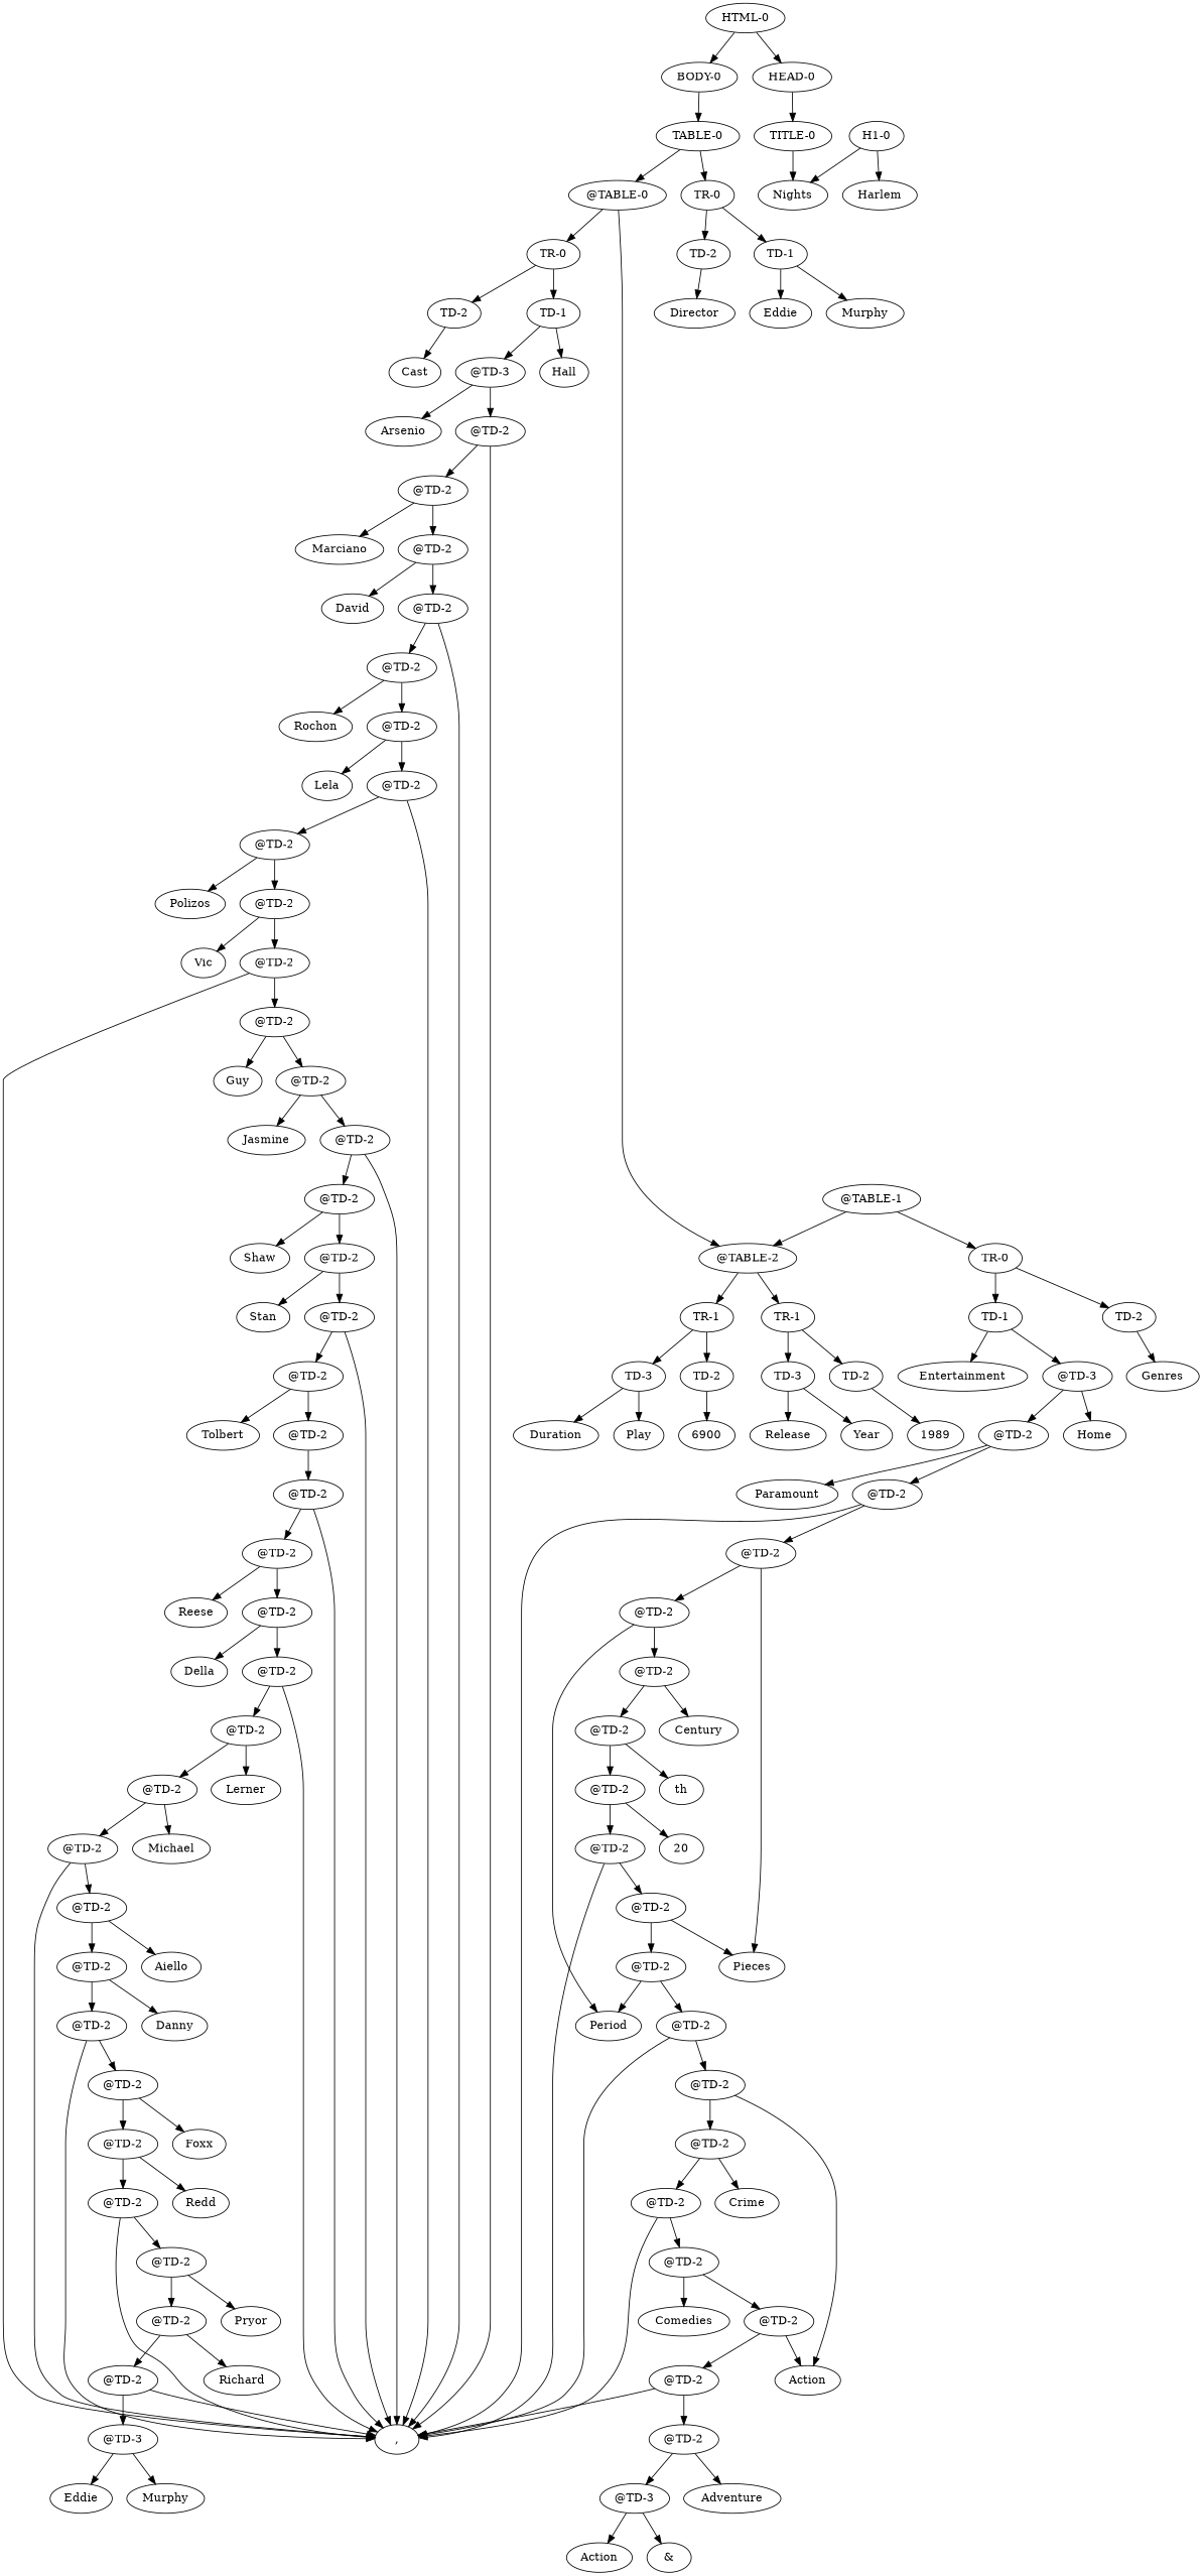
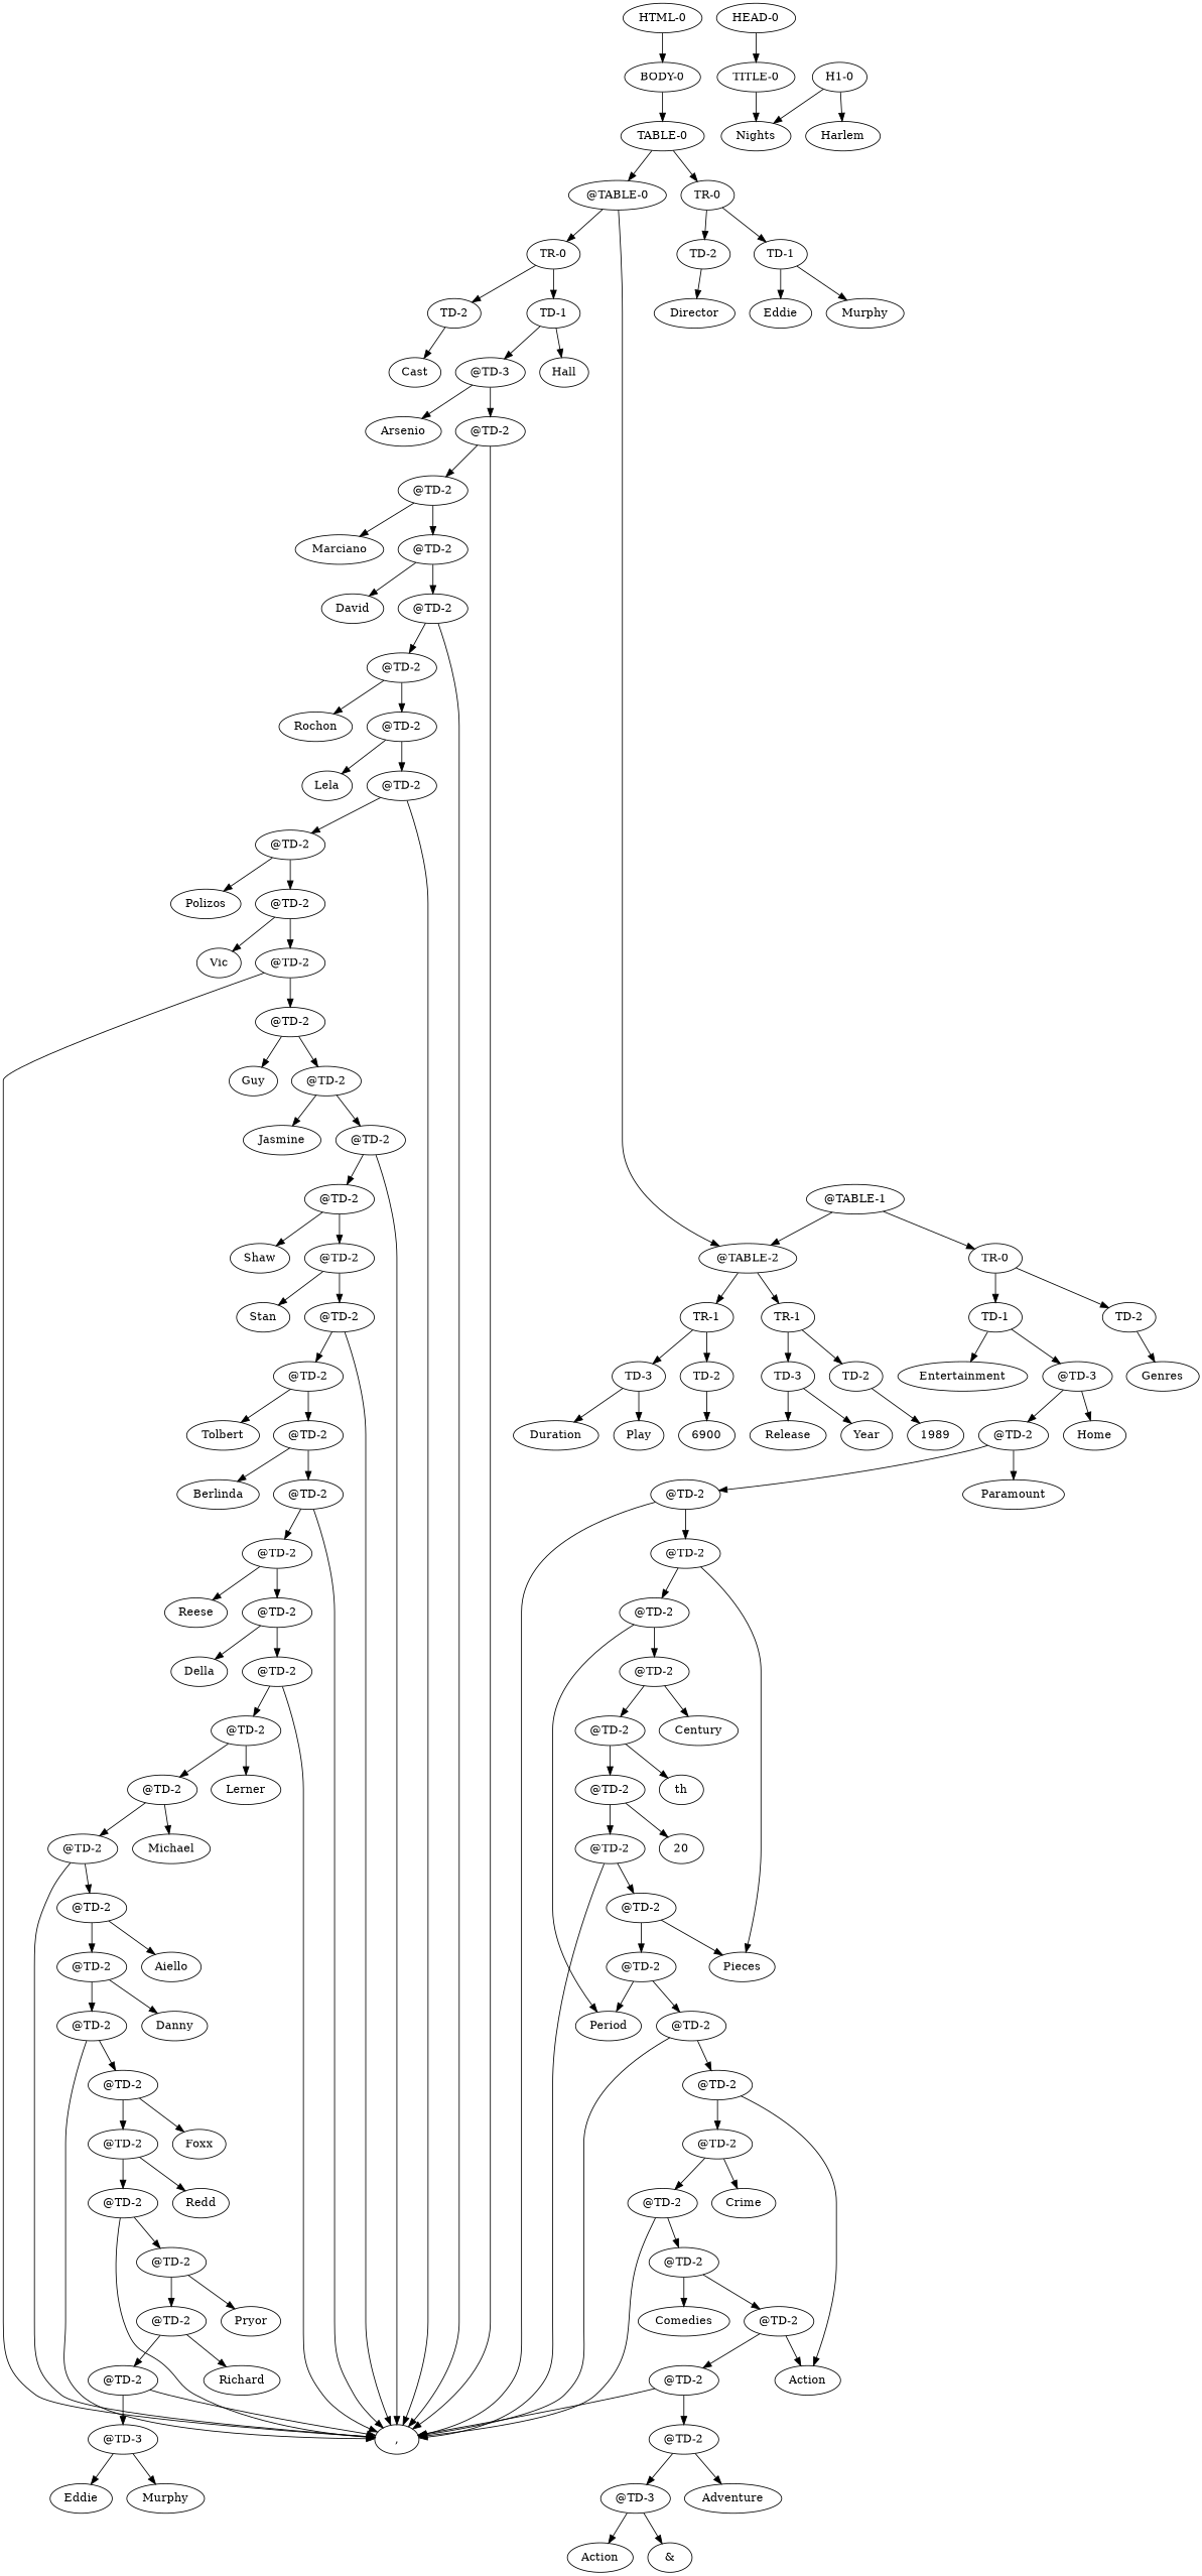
  digraph {
    n1 [label="HTML-0"]
    n2 [label="HEAD-0"]
    n3 [label="BODY-0"]
    n4 [label="TITLE-0"]
    n5 [label="TABLE-0"]
    n6 [label=Nights]
    n7 [label=Harlem]
    n8 [label="H1-0"]
    n9 [label="@TABLE-0"]
    n10 [label="TR-0"]
    n11 [label="TR-0"]
    n12 [label="@TABLE-2"]
    n13 [label="TD-2"]
    n14 [label="TD-1"]
    n15 [label="@TABLE-1"]
    n16 [label="TR-0"]
    n17 [label="TD-2"]
    n18 [label="TD-1"]
    n19 [label="TR-1"]
    n20 [label="TR-1"]
    n21 [label="TD-2"]
    n22 [label="TD-1"]
    n23 [label="TD-3"]
    n24 [label="TD-2"]
    n25 [label="TD-3"]
    n26 [label="TD-2"]
    n27 [label=Release]
    n28 [label=Year]
    n29 [label=1989]
    n30 [label=Play]
    n31 [label=Duration]
    n32 [label=6900]
    n33 [label=Genres]
    n34 [label="@TD-3"]
    n35 [label=Entertainment]
    n36 [label="@TD-2"]
    n37 [label=Home]
    n38 [label="@TD-2"]
    n39 [label=Paramount]
    n40 [label="@TD-2"]
    n41 [label=","]
    n42 [label="@TD-2"]
    n43 [label=Pieces]
    n44 [label="@TD-2"]
    n45 [label=Period]
    n46 [label="@TD-2"]
    n47 [label=Century]
    n48 [label="@TD-2"]
    n49 [label=th]
    n50 [label="@TD-2"]
    n51 [label=20]
    n52 [label="@TD-2"]
    n53 [label="@TD-2"]
    n54 [label="@TD-2"]
    n55 [label="@TD-2"]
    n56 [label="@TD-2"]
    n57 [label=Action]
    n58 [label="@TD-2"]
    n59 [label=Crime]
    n60 [label="@TD-2"]
    n61 [label="@TD-2"]
    n62 [label=Comedies]
    n63 [label="@TD-2"]
    n64 [label="@TD-2"]
    n65 [label="@TD-3"]
    n66 [label=Adventure]
    n67 [label=Action]
    n68 [label="&"]
    n69 [label=Cast]
    n70 [label="@TD-3"]
    n71 [label=Hall]
    n72 [label="@TD-2"]
    n73 [label=Arsenio]
    n74 [label="@TD-2"]
    n75 [label="@TD-2"]
    n76 [label=Marciano]
    n77 [label="@TD-2"]
    n78 [label=David]
    n79 [label="@TD-2"]
    n80 [label="@TD-2"]
    n81 [label=Rochon]
    n82 [label="@TD-2"]
    n83 [label=Lela]
    n84 [label="@TD-2"]
    n85 [label="@TD-2"]
    n86 [label=Polizos]
    n87 [label="@TD-2"]
    n88 [label=Vic]
    n89 [label="@TD-2"]
    n90 [label="@TD-2"]
    n91 [label=Guy]
    n92 [label="@TD-2"]
    n93 [label=Jasmine]
    n94 [label="@TD-2"]
    n95 [label="@TD-2"]
    n96 [label=Shaw]
    n97 [label="@TD-2"]
    n98 [label=Stan]
    n99 [label="@TD-2"]
    n100 [label="@TD-2"]
    n101 [label=Tolbert]
    n102 [label="@TD-2"]
+   n103 [label=Berlinda]
    n104 [label="@TD-2"]
    n105 [label="@TD-2"]
    n106 [label=Reese]
    n107 [label="@TD-2"]
    n108 [label=Della]
    n109 [label="@TD-2"]
    n110 [label="@TD-2"]
    n111 [label=Lerner]
    n112 [label="@TD-2"]
    n113 [label=Michael]
    n114 [label="@TD-2"]
    n115 [label="@TD-2"]
    n116 [label=Aiello]
    n117 [label="@TD-2"]
    n118 [label=Danny]
    n119 [label="@TD-2"]
    n120 [label="@TD-2"]
    n121 [label=Foxx]
    n122 [label="@TD-2"]
    n123 [label=Redd]
    n124 [label="@TD-2"]
    n125 [label="@TD-2"]
    n126 [label=Pryor]
    n127 [label="@TD-2"]
    n128 [label=Richard]
    n129 [label="@TD-3"]
    n130 [label=Eddie]
    n131 [label=Murphy]
    n132 [label=Director]
    n133 [label=Eddie]
    n134 [label=Murphy]
-   n1 -> n2
    n1 -> n3
    n2 -> n4
    n3 -> n5
    n4 -> n6
    n5 -> n9
    n5 -> n10
    n8 -> n6
    n8 -> n7
    n9 -> n11
    n9 -> n12
    n10 -> n13
    n10 -> n14
    n11 -> n17
    n11 -> n18
    n12 -> n19
    n12 -> n20
    n13 -> n132
    n14 -> n133
    n14 -> n134
    n15 -> n12
    n15 -> n16
    n16 -> n21
    n16 -> n22
    n17 -> n69
    n18 -> n70
    n18 -> n71
    n19 -> n23
    n19 -> n24
    n20 -> n25
    n20 -> n26
    n21 -> n33
    n22 -> n34
    n22 -> n35
    n23 -> n27
    n23 -> n28
    n24 -> n29
    n25 -> n30
    n25 -> n31
    n26 -> n32
    n34 -> n36
    n34 -> n37
    n36 -> n38
    n36 -> n39
    n38 -> n40
    n38 -> n41
    n40 -> n42
    n40 -> n43
    n42 -> n44
    n42 -> n45
    n44 -> n46
    n44 -> n47
    n46 -> n48
    n46 -> n49
    n48 -> n50
    n48 -> n51
    n50 -> n41
    n50 -> n52
    n52 -> n43
    n52 -> n53
    n53 -> n45
    n53 -> n54
    n54 -> n41
    n54 -> n55
    n55 -> n56
    n55 -> n57
    n56 -> n58
    n56 -> n59
    n58 -> n41
    n58 -> n60
    n60 -> n61
    n60 -> n62
    n61 -> n57
    n61 -> n63
    n63 -> n41
    n63 -> n64
    n64 -> n65
    n64 -> n66
    n65 -> n67
    n65 -> n68
    n70 -> n72
    n70 -> n73
    n72 -> n41
    n72 -> n74
    n74 -> n75
    n74 -> n76
    n75 -> n77
    n75 -> n78
    n77 -> n41
    n77 -> n79
    n79 -> n80
    n79 -> n81
    n80 -> n82
    n80 -> n83
    n82 -> n41
    n82 -> n84
    n84 -> n85
    n84 -> n86
    n85 -> n87
    n85 -> n88
    n87 -> n41
    n87 -> n89
    n89 -> n90
    n89 -> n91
    n90 -> n92
    n90 -> n93
    n92 -> n41
    n92 -> n94
    n94 -> n95
    n94 -> n96
    n95 -> n97
    n95 -> n98
    n97 -> n41
    n97 -> n99
    n99 -> n100
    n99 -> n101
    n100 -> n102
+   n100 -> n103
    n102 -> n41
    n102 -> n104
    n104 -> n105
    n104 -> n106
    n105 -> n107
    n105 -> n108
    n107 -> n41
    n107 -> n109
    n109 -> n110
    n109 -> n111
    n110 -> n112
    n110 -> n113
    n112 -> n41
    n112 -> n114
    n114 -> n115
    n114 -> n116
    n115 -> n117
    n115 -> n118
    n117 -> n41
    n117 -> n119
    n119 -> n120
    n119 -> n121
    n120 -> n122
    n120 -> n123
    n122 -> n41
    n122 -> n124
    n124 -> n125
    n124 -> n126
    n125 -> n127
    n125 -> n128
    n127 -> n41
    n127 -> n129
    n129 -> n130
    n129 -> n131
  }
